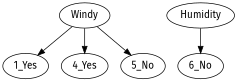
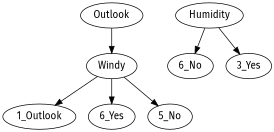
  strict digraph {
    fontname="Fira Sans"
    node [fontname="Fira Sans"]
    edge [fontname="Fira Sans"]
+   Outlook
    Windy
    n3 [label="6_No"]
    Humidity
-   "1_Yes"
-   "4_Yes"
+   "3_Yes"
+   "1_Yes" [label="1_Outlook"]
+   "4_Yes" [label="6_Yes"]
    "5_No"
+   Outlook -> Windy
    Windy -> "1_Yes"
    Windy -> "4_Yes"
    Windy -> "5_No"
    Humidity -> n3
+   Humidity -> "3_Yes"
  }
